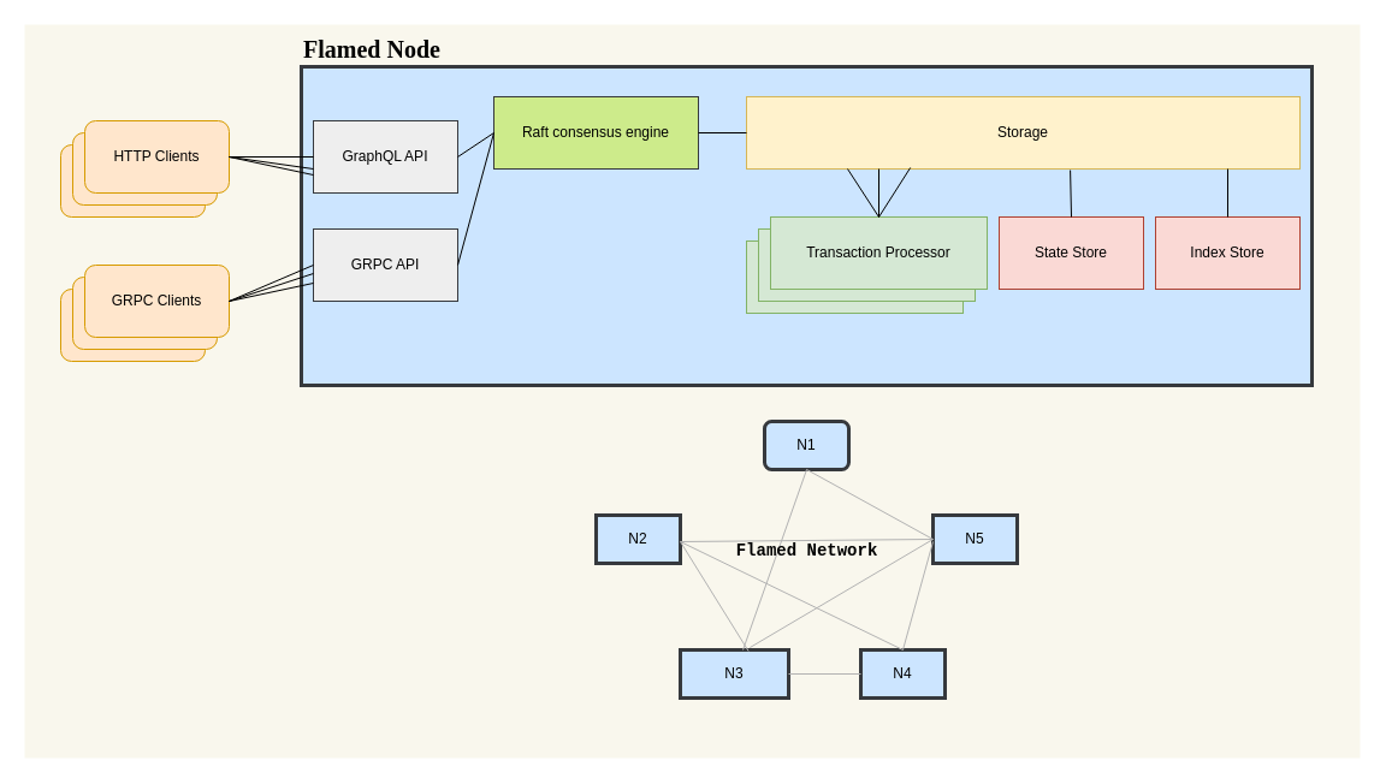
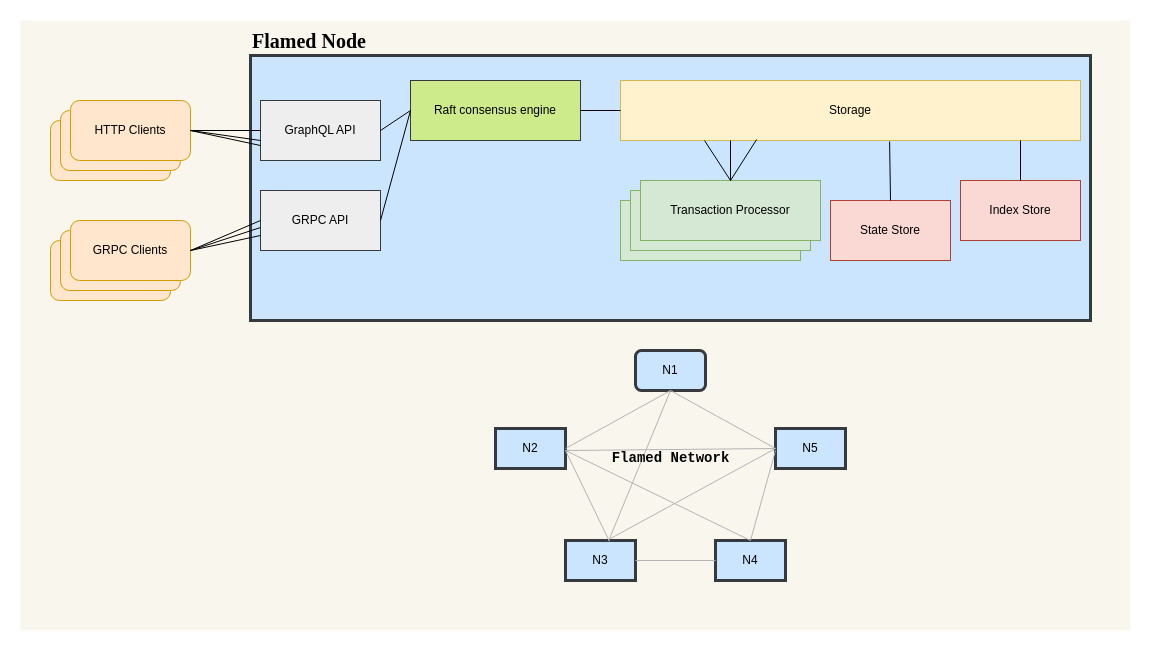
  <mxCell id="0" />
  <mxCell id="1" parent="0" />
  <mxCell id="2" value="" style="rounded=0;whiteSpace=wrap;html=1;fillColor=#f9f7ed;strokeColor=none;" parent="1" vertex="1"><mxGeometry x="20" y="20" width="1110" height="610" as="geometry" /></mxCell>
  <mxCell id="3" value="" style="rounded=0;whiteSpace=wrap;html=1;shadow=0;glass=0;comic=0;strokeWidth=3;fillColor=#cce5ff;strokeColor=#36393d;" parent="1" vertex="1"><mxGeometry x="250" y="55" width="840" height="265" as="geometry" /></mxCell>
  <mxCell id="4" value="&lt;p&gt;&lt;b&gt;&lt;font style=&quot;font-size: 20px&quot; face=&quot;Times New Roman&quot;&gt;Flamed Node&lt;/font&gt;&lt;/b&gt;&lt;/p&gt;" style="text;html=1;strokeColor=none;fillColor=none;align=left;verticalAlign=middle;whiteSpace=wrap;rounded=0;shadow=0;glass=0;comic=0;" parent="1" vertex="1"><mxGeometry x="250" y="30" width="130" height="20" as="geometry" /></mxCell>
  <mxCell id="5" value="" style="rounded=1;whiteSpace=wrap;html=1;shadow=0;glass=0;comic=0;strokeWidth=1;fillColor=#ffe6cc;strokeColor=#d79b00;" parent="1" vertex="1"><mxGeometry x="50" y="120" width="120" height="60" as="geometry" /></mxCell>
  <mxCell id="6" value="" style="rounded=1;whiteSpace=wrap;html=1;shadow=0;glass=0;comic=0;strokeWidth=1;fillColor=#ffe6cc;strokeColor=#d79b00;" parent="1" vertex="1"><mxGeometry x="60" y="110" width="120" height="60" as="geometry" /></mxCell>
  <mxCell id="7" value="HTTP Clients" style="rounded=1;whiteSpace=wrap;html=1;shadow=0;glass=0;comic=0;strokeWidth=1;fillColor=#ffe6cc;strokeColor=#d79b00;" parent="1" vertex="1"><mxGeometry x="70" y="100" width="120" height="60" as="geometry" /></mxCell>
  <mxCell id="8" value="GraphQL API" style="rounded=0;whiteSpace=wrap;html=1;shadow=0;glass=0;comic=0;strokeWidth=1;fontStyle=0;fillColor=#eeeeee;strokeColor=#36393d;" parent="1" vertex="1"><mxGeometry x="260" y="100" width="120" height="60" as="geometry" /></mxCell>
- <mxCell id="9" value="State Store" style="rounded=0;whiteSpace=wrap;html=1;shadow=0;glass=0;comic=0;strokeWidth=1;fontStyle=0;fillColor=#fad9d5;strokeColor=#ae4132;" parent="1" vertex="1"><mxGeometry x="830" y="180" width="120" height="60" as="geometry" /></mxCell>
+ <mxCell id="9" value="State Store" style="rounded=0;whiteSpace=wrap;html=1;shadow=0;glass=0;comic=0;strokeWidth=1;fontStyle=0;fillColor=#fad9d5;strokeColor=#ae4132;" parent="1" vertex="1"><mxGeometry x="830" y="200" width="120" height="60" as="geometry" /></mxCell>
  <mxCell id="10" value="Index Store" style="rounded=0;whiteSpace=wrap;html=1;shadow=0;glass=0;comic=0;strokeWidth=1;fontStyle=0;fillColor=#fad9d5;strokeColor=#ae4132;" parent="1" vertex="1"><mxGeometry x="960" y="180" width="120" height="60" as="geometry" /></mxCell>
  <mxCell id="11" value="GRPC API" style="rounded=0;whiteSpace=wrap;html=1;shadow=0;glass=0;comic=0;strokeWidth=1;fontStyle=0;fillColor=#eeeeee;strokeColor=#36393d;" parent="1" vertex="1"><mxGeometry x="260" y="190" width="120" height="60" as="geometry" /></mxCell>
  <mxCell id="12" value="Transaction Processor" style="rounded=0;whiteSpace=wrap;html=1;shadow=0;glass=0;comic=0;strokeWidth=1;fontStyle=0;fillColor=#d5e8d4;strokeColor=#82b366;movable=1;resizable=1;rotatable=1;deletable=1;editable=1;connectable=1;" parent="1" vertex="1"><mxGeometry x="620" y="200" width="180" height="60" as="geometry" /></mxCell>
  <mxCell id="13" value="Transaction Processor" style="rounded=0;whiteSpace=wrap;html=1;shadow=0;glass=0;comic=0;strokeWidth=1;fontStyle=0;fillColor=#d5e8d4;strokeColor=#82b366;movable=1;resizable=1;rotatable=1;deletable=1;editable=1;connectable=1;" parent="1" vertex="1"><mxGeometry x="630" y="190" width="180" height="60" as="geometry" /></mxCell>
  <mxCell id="14" value="Transaction Processor" style="rounded=0;whiteSpace=wrap;html=1;shadow=0;glass=0;comic=0;strokeWidth=1;fontStyle=0;fillColor=#d5e8d4;strokeColor=#82b366;movable=1;resizable=1;rotatable=1;deletable=1;editable=1;connectable=1;" parent="1" vertex="1"><mxGeometry x="640" y="180" width="180" height="60" as="geometry" /></mxCell>
  <mxCell id="15" value="Raft consensus engine" style="rounded=0;whiteSpace=wrap;html=1;shadow=0;glass=0;comic=0;strokeWidth=1;fontStyle=0;fillColor=#cdeb8b;strokeColor=#36393d;" parent="1" vertex="1"><mxGeometry x="410" y="80" width="170" height="60" as="geometry" /></mxCell>
  <mxCell id="16" value="Storage" style="rounded=0;whiteSpace=wrap;html=1;shadow=0;glass=0;comic=0;strokeWidth=1;fontStyle=0;fillColor=#fff2cc;strokeColor=#d6b656;" parent="1" vertex="1"><mxGeometry x="620" y="80" width="460" height="60" as="geometry" /></mxCell>
  <mxCell id="17" value="" style="rounded=1;whiteSpace=wrap;html=1;shadow=0;glass=0;comic=0;strokeWidth=1;fillColor=#ffe6cc;strokeColor=#d79b00;" parent="1" vertex="1"><mxGeometry x="50" y="240" width="120" height="60" as="geometry" /></mxCell>
  <mxCell id="18" value="" style="rounded=1;whiteSpace=wrap;html=1;shadow=0;glass=0;comic=0;strokeWidth=1;fillColor=#ffe6cc;strokeColor=#d79b00;" parent="1" vertex="1"><mxGeometry x="60" y="230" width="120" height="60" as="geometry" /></mxCell>
  <mxCell id="19" value="GRPC Clients" style="rounded=1;whiteSpace=wrap;html=1;shadow=0;glass=0;comic=0;strokeWidth=1;fillColor=#ffe6cc;strokeColor=#d79b00;" parent="1" vertex="1"><mxGeometry x="70" y="220" width="120" height="60" as="geometry" /></mxCell>
- <mxCell id="20" value="N3" style="rounded=0;whiteSpace=wrap;html=1;shadow=0;glass=0;comic=0;strokeWidth=3;fillColor=#cce5ff;strokeColor=#36393d;" parent="1" vertex="1"><mxGeometry x="565" y="540" width="90" height="40" as="geometry" /></mxCell>
+ <mxCell id="20" value="N3" style="rounded=0;whiteSpace=wrap;html=1;shadow=0;glass=0;comic=0;strokeWidth=3;fillColor=#cce5ff;strokeColor=#36393d;" parent="1" vertex="1"><mxGeometry x="565" y="540" width="70" height="40" as="geometry" /></mxCell>
  <mxCell id="21" value="N4" style="rounded=0;whiteSpace=wrap;html=1;shadow=0;glass=0;comic=0;strokeWidth=3;fillColor=#cce5ff;strokeColor=#36393d;" parent="1" vertex="1"><mxGeometry x="715" y="540" width="70" height="40" as="geometry" /></mxCell>
  <mxCell id="22" value="N5" style="rounded=0;whiteSpace=wrap;html=1;shadow=0;glass=0;comic=0;strokeWidth=3;fillColor=#cce5ff;strokeColor=#36393d;" parent="1" vertex="1"><mxGeometry x="775" y="428" width="70" height="40" as="geometry" /></mxCell>
  <mxCell id="23" value="N2" style="rounded=0;whiteSpace=wrap;html=1;shadow=0;glass=0;comic=0;strokeWidth=3;fillColor=#cce5ff;strokeColor=#36393d;" parent="1" vertex="1"><mxGeometry x="495" y="428" width="70" height="40" as="geometry" /></mxCell>
  <mxCell id="24" value="" style="endArrow=none;html=1;fontFamily=Courier New;exitX=1;exitY=0.5;exitDx=0;exitDy=0;entryX=0;entryY=0.5;entryDx=0;entryDy=0;" parent="1" source="8" target="15" edge="1"><mxGeometry width="50" height="50" relative="1" as="geometry"><mxPoint x="370" y="150" as="sourcePoint" /><mxPoint x="420" y="100" as="targetPoint" /></mxGeometry></mxCell>
  <mxCell id="25" value="" style="endArrow=none;html=1;fontFamily=Courier New;entryX=0;entryY=0.5;entryDx=0;entryDy=0;exitX=1;exitY=0.5;exitDx=0;exitDy=0;" parent="1" source="11" target="15" edge="1"><mxGeometry width="50" height="50" relative="1" as="geometry"><mxPoint x="380" y="240" as="sourcePoint" /><mxPoint x="430" y="190" as="targetPoint" /></mxGeometry></mxCell>
  <mxCell id="26" value="" style="endArrow=none;html=1;fontFamily=Courier New;entryX=0;entryY=0.5;entryDx=0;entryDy=0;exitX=1;exitY=0.5;exitDx=0;exitDy=0;" parent="1" source="7" target="8" edge="1"><mxGeometry width="50" height="50" relative="1" as="geometry"><mxPoint x="190" y="160" as="sourcePoint" /><mxPoint x="240" y="110" as="targetPoint" /></mxGeometry></mxCell>
  <mxCell id="27" value="" style="endArrow=none;html=1;fontFamily=Courier New;" parent="1" edge="1"><mxGeometry width="50" height="50" relative="1" as="geometry"><mxPoint x="190" y="130" as="sourcePoint" /><mxPoint x="260" y="140" as="targetPoint" /></mxGeometry></mxCell>
  <mxCell id="28" value="" style="endArrow=none;html=1;fontFamily=Courier New;entryX=0;entryY=0.75;entryDx=0;entryDy=0;" parent="1" target="8" edge="1"><mxGeometry width="50" height="50" relative="1" as="geometry"><mxPoint x="190" y="130" as="sourcePoint" /><mxPoint x="240" y="110" as="targetPoint" /></mxGeometry></mxCell>
  <mxCell id="29" value="" style="endArrow=none;html=1;fontFamily=Courier New;entryX=0;entryY=0.5;entryDx=0;entryDy=0;exitX=1;exitY=0.5;exitDx=0;exitDy=0;" parent="1" source="19" target="11" edge="1"><mxGeometry width="50" height="50" relative="1" as="geometry"><mxPoint x="190" y="280" as="sourcePoint" /><mxPoint x="240" y="230" as="targetPoint" /></mxGeometry></mxCell>
  <mxCell id="30" value="" style="endArrow=none;html=1;fontFamily=Courier New;exitX=1;exitY=0.5;exitDx=0;exitDy=0;entryX=0;entryY=0.75;entryDx=0;entryDy=0;" parent="1" source="19" target="11" edge="1"><mxGeometry width="50" height="50" relative="1" as="geometry"><mxPoint x="190" y="290" as="sourcePoint" /><mxPoint x="240" y="240" as="targetPoint" /></mxGeometry></mxCell>
  <mxCell id="31" value="" style="endArrow=none;html=1;fontFamily=Courier New;entryX=0;entryY=0.617;entryDx=0;entryDy=0;entryPerimeter=0;" parent="1" target="11" edge="1"><mxGeometry width="50" height="50" relative="1" as="geometry"><mxPoint x="190" y="250" as="sourcePoint" /><mxPoint x="240" y="270" as="targetPoint" /></mxGeometry></mxCell>
  <mxCell id="32" value="" style="endArrow=none;html=1;fontFamily=Courier New;exitX=1;exitY=0.5;exitDx=0;exitDy=0;entryX=0;entryY=0.5;entryDx=0;entryDy=0;" parent="1" source="15" target="16" edge="1"><mxGeometry width="50" height="50" relative="1" as="geometry"><mxPoint x="580" y="130" as="sourcePoint" /><mxPoint x="630" y="80" as="targetPoint" /></mxGeometry></mxCell>
  <mxCell id="33" value="" style="endArrow=none;html=1;fontFamily=Courier New;exitX=0.5;exitY=0;exitDx=0;exitDy=0;" parent="1" source="14" edge="1"><mxGeometry width="50" height="50" relative="1" as="geometry"><mxPoint x="680" y="190" as="sourcePoint" /><mxPoint x="730" y="140" as="targetPoint" /></mxGeometry></mxCell>
  <mxCell id="34" value="" style="endArrow=none;html=1;fontFamily=Courier New;exitX=0.5;exitY=0;exitDx=0;exitDy=0;" parent="1" source="14" edge="1"><mxGeometry width="50" height="50" relative="1" as="geometry"><mxPoint x="710" y="190" as="sourcePoint" /><mxPoint x="704" y="140" as="targetPoint" /></mxGeometry></mxCell>
  <mxCell id="35" value="" style="endArrow=none;html=1;fontFamily=Courier New;exitX=0.5;exitY=0;exitDx=0;exitDy=0;entryX=0.296;entryY=0.983;entryDx=0;entryDy=0;entryPerimeter=0;" parent="1" source="14" target="16" edge="1"><mxGeometry width="50" height="50" relative="1" as="geometry"><mxPoint x="730" y="190" as="sourcePoint" /><mxPoint x="780" y="140" as="targetPoint" /></mxGeometry></mxCell>
  <mxCell id="36" value="" style="endArrow=none;html=1;fontFamily=Courier New;exitX=0.5;exitY=0;exitDx=0;exitDy=0;entryX=0.585;entryY=1.017;entryDx=0;entryDy=0;entryPerimeter=0;" parent="1" source="9" target="16" edge="1"><mxGeometry width="50" height="50" relative="1" as="geometry"><mxPoint x="860" y="190" as="sourcePoint" /><mxPoint x="910" y="140" as="targetPoint" /></mxGeometry></mxCell>
  <mxCell id="37" value="" style="endArrow=none;html=1;fontFamily=Courier New;exitX=0.5;exitY=0;exitDx=0;exitDy=0;" parent="1" source="10" edge="1"><mxGeometry width="50" height="50" relative="1" as="geometry"><mxPoint x="1000" y="190" as="sourcePoint" /><mxPoint x="1020" y="140" as="targetPoint" /></mxGeometry></mxCell>
  <mxCell id="38" value="N1" style="whiteSpace=wrap;html=1;shadow=0;glass=0;comic=0;strokeWidth=3;fillColor=#cce5ff;strokeColor=#36393d;rounded=1;" parent="1" vertex="1"><mxGeometry x="635" y="350" width="70" height="40" as="geometry" /></mxCell>
+ <mxCell id="39" value="" style="endArrow=none;html=1;fontFamily=Courier New;fontSize=14;entryX=0.5;entryY=1;entryDx=0;entryDy=0;exitX=1;exitY=0.5;exitDx=0;exitDy=0;strokeColor=#B3B3B3;" parent="1" source="23" target="38" edge="1"><mxGeometry width="50" height="50" relative="1" as="geometry"><mxPoint x="645" y="440" as="sourcePoint" /><mxPoint x="695" y="390" as="targetPoint" /></mxGeometry></mxCell>
  <mxCell id="40" value="" style="endArrow=none;html=1;fontFamily=Courier New;fontSize=14;entryX=0.5;entryY=1;entryDx=0;entryDy=0;strokeColor=#B3B3B3;" parent="1" source="20" target="38" edge="1"><mxGeometry width="50" height="50" relative="1" as="geometry"><mxPoint x="655" y="440" as="sourcePoint" /><mxPoint x="705" y="390" as="targetPoint" /></mxGeometry></mxCell>
  <mxCell id="41" value="Flamed Network" style="text;html=1;align=center;verticalAlign=middle;resizable=0;points=[];autosize=1;fontFamily=Courier New;fontStyle=1;fontSize=14;" parent="1" vertex="1"><mxGeometry x="605" y="448" width="130" height="20" as="geometry" /></mxCell>
  <mxCell id="42" value="" style="endArrow=none;html=1;fontFamily=Courier New;fontSize=14;exitX=0;exitY=0.5;exitDx=0;exitDy=0;strokeColor=#B3B3B3;entryX=0.5;entryY=1;entryDx=0;entryDy=0;" parent="1" source="22" target="38" edge="1"><mxGeometry width="50" height="50" relative="1" as="geometry"><mxPoint x="760" y="550" as="sourcePoint" /><mxPoint x="680" y="400" as="targetPoint" /></mxGeometry></mxCell>
  <mxCell id="43" value="" style="endArrow=none;html=1;fontFamily=Courier New;fontSize=14;entryX=0.629;entryY=0.025;entryDx=0;entryDy=0;strokeColor=#B3B3B3;entryPerimeter=0;" parent="1" target="20" edge="1"><mxGeometry width="50" height="50" relative="1" as="geometry"><mxPoint x="565" y="450" as="sourcePoint" /><mxPoint x="680" y="400" as="targetPoint" /></mxGeometry></mxCell>
  <mxCell id="44" value="" style="endArrow=none;html=1;fontFamily=Courier New;fontSize=14;entryX=0.5;entryY=0;entryDx=0;entryDy=0;strokeColor=#B3B3B3;" parent="1" target="21" edge="1"><mxGeometry width="50" height="50" relative="1" as="geometry"><mxPoint x="565" y="450" as="sourcePoint" /><mxPoint x="619.03" y="551" as="targetPoint" /></mxGeometry></mxCell>
  <mxCell id="45" value="" style="endArrow=none;html=1;fontFamily=Courier New;fontSize=14;entryX=0;entryY=0.5;entryDx=0;entryDy=0;strokeColor=#B3B3B3;" parent="1" target="22" edge="1"><mxGeometry width="50" height="50" relative="1" as="geometry"><mxPoint x="565" y="450" as="sourcePoint" /><mxPoint x="760" y="550" as="targetPoint" /></mxGeometry></mxCell>
  <mxCell id="46" value="" style="endArrow=none;html=1;fontFamily=Courier New;fontSize=14;entryX=0.643;entryY=-0.05;entryDx=0;entryDy=0;strokeColor=#B3B3B3;entryPerimeter=0;exitX=0;exitY=0.5;exitDx=0;exitDy=0;" parent="1" source="22" target="20" edge="1"><mxGeometry width="50" height="50" relative="1" as="geometry"><mxPoint x="575" y="460" as="sourcePoint" /><mxPoint x="619.03" y="551" as="targetPoint" /></mxGeometry></mxCell>
  <mxCell id="47" value="" style="endArrow=none;html=1;fontFamily=Courier New;fontSize=14;strokeColor=#B3B3B3;exitX=0.5;exitY=0;exitDx=0;exitDy=0;" parent="1" source="21" edge="1"><mxGeometry width="50" height="50" relative="1" as="geometry"><mxPoint x="745" y="540" as="sourcePoint" /><mxPoint x="775" y="450" as="targetPoint" /></mxGeometry></mxCell>
  <mxCell id="48" value="" style="endArrow=none;html=1;fontFamily=Courier New;fontSize=14;entryX=1;entryY=0.5;entryDx=0;entryDy=0;strokeColor=#B3B3B3;exitX=0;exitY=0.5;exitDx=0;exitDy=0;" parent="1" source="21" target="20" edge="1"><mxGeometry width="50" height="50" relative="1" as="geometry"><mxPoint x="785" y="458" as="sourcePoint" /><mxPoint x="620.01" y="548" as="targetPoint" /></mxGeometry></mxCell>
